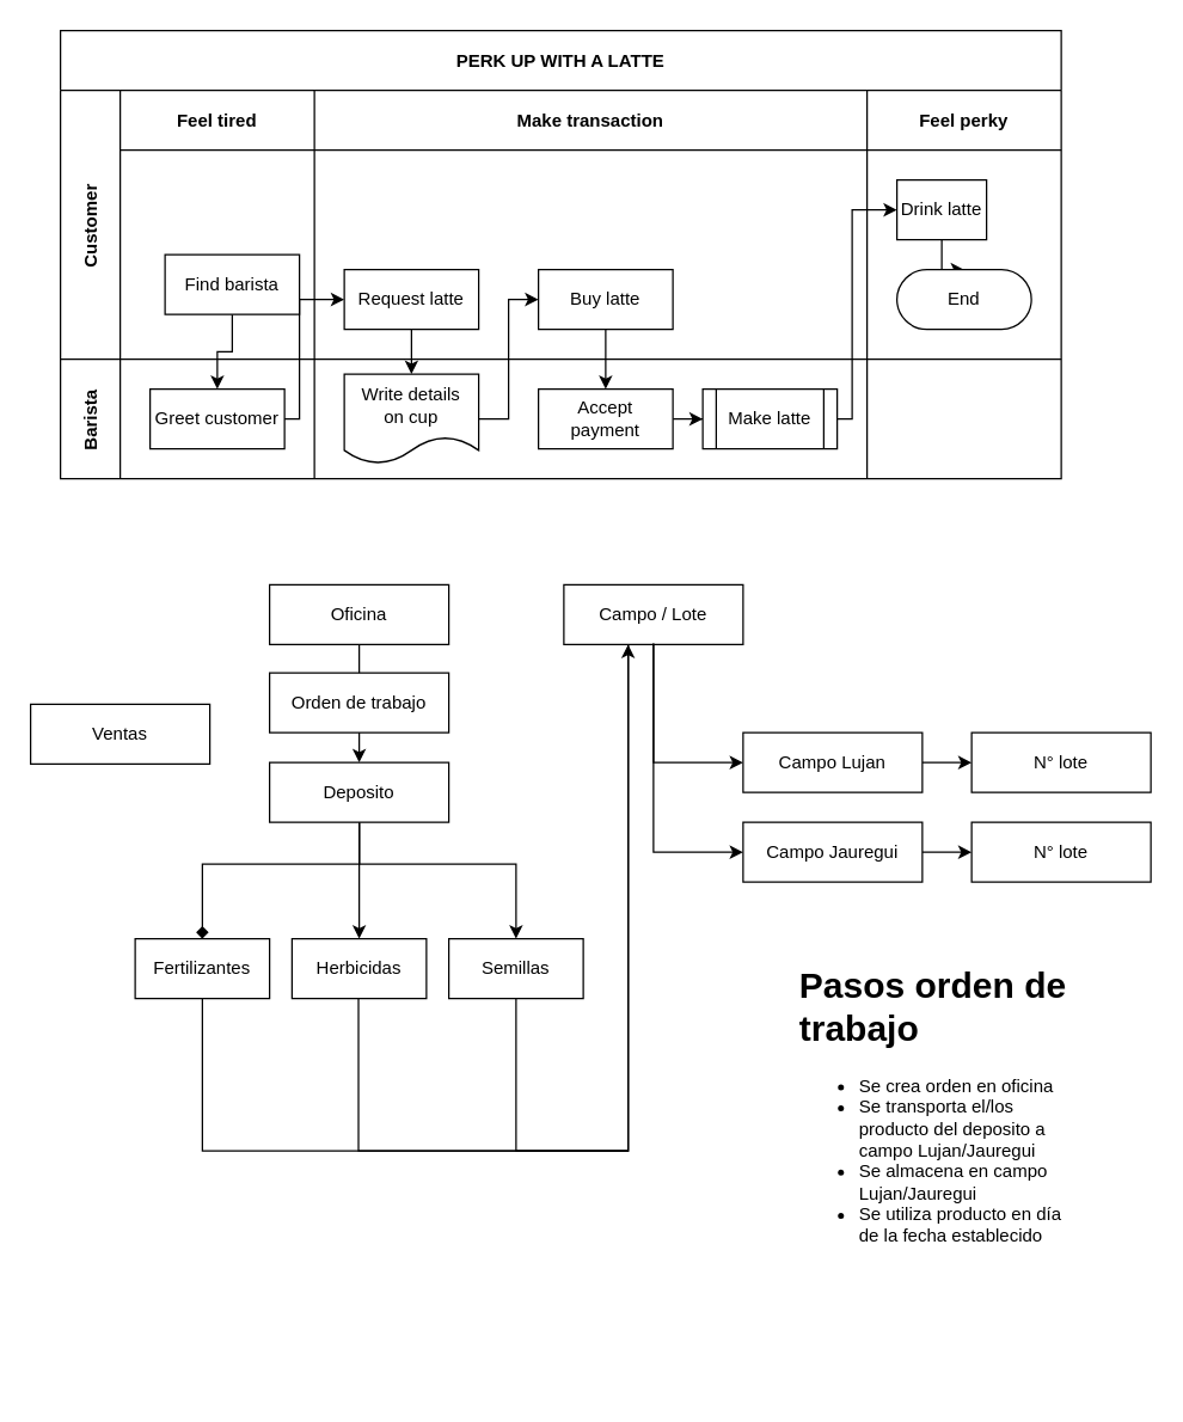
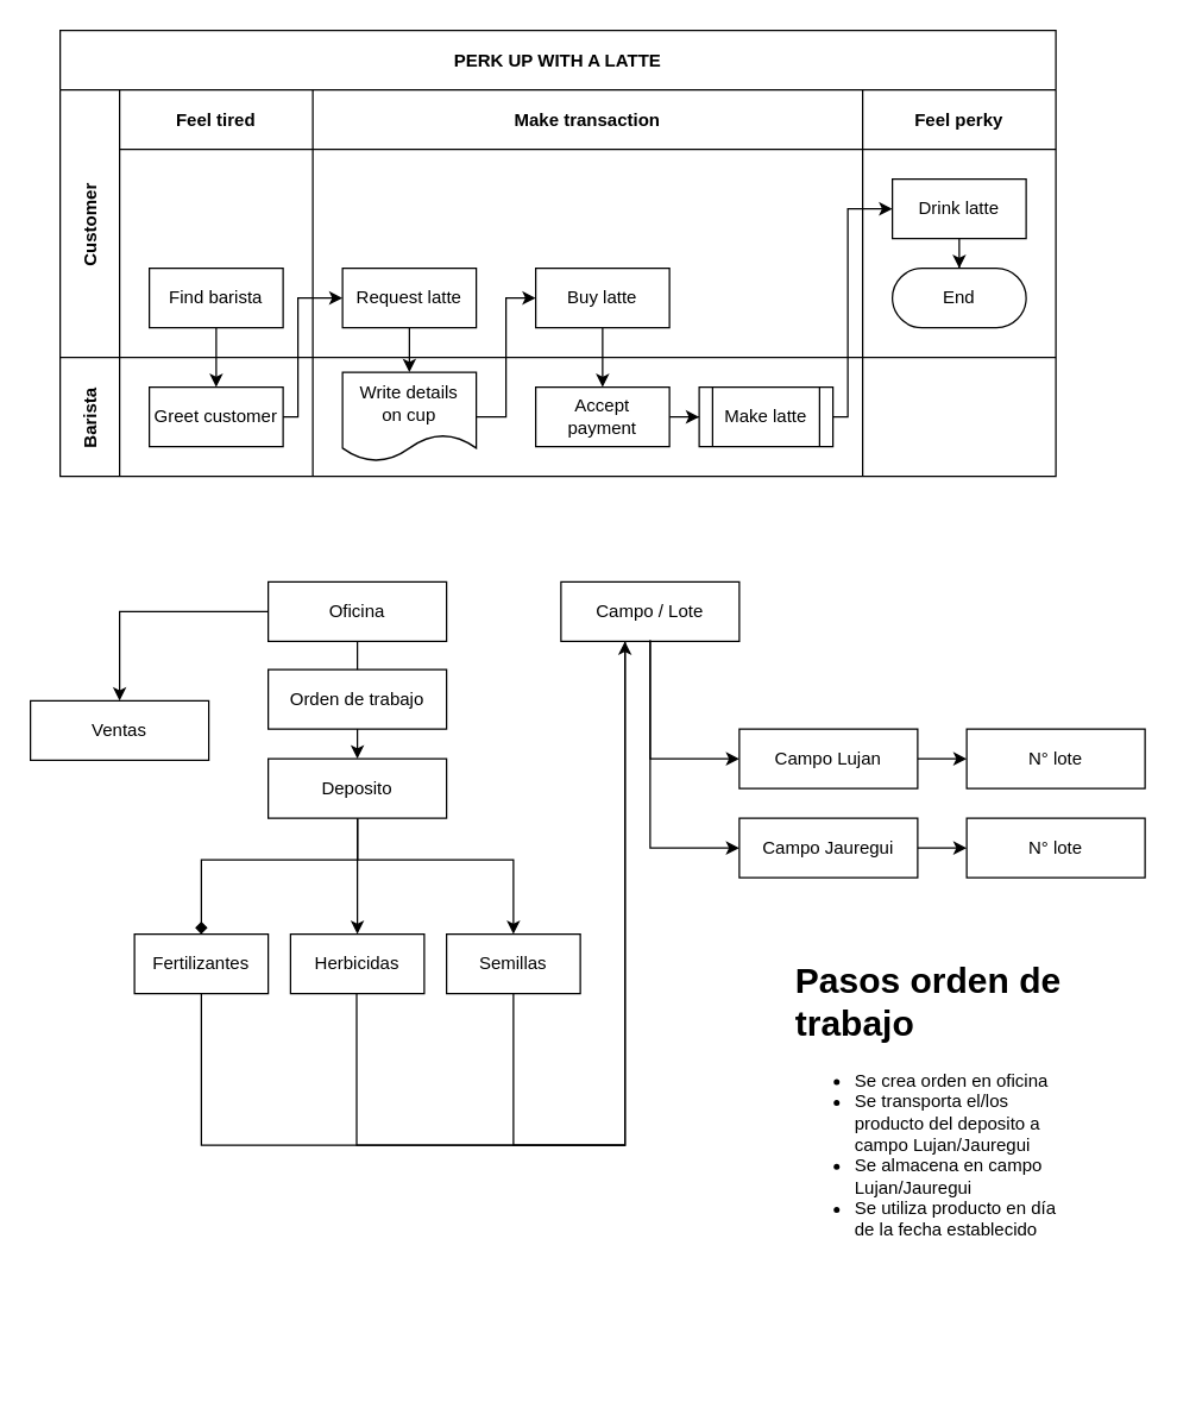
  <mxCell id="0" />
  <mxCell id="1" parent="0" />
  <mxCell id="2" value="PERK UP WITH A LATTE" style="shape=table;childLayout=tableLayout;startSize=40;collapsible=0;recursiveResize=0;expand=0;fillColor=none;fontStyle=1" parent="1" vertex="1"><mxGeometry x="40" y="20" width="670" height="300" as="geometry" /></mxCell>
  <mxCell id="3" value="" style="edgeStyle=orthogonalEdgeStyle;rounded=0;orthogonalLoop=1;jettySize=auto;html=1;" parent="2" source="6" target="16" edge="1"><mxGeometry relative="1" as="geometry" /></mxCell>
  <mxCell id="4" value="Customer" style="shape=tableRow;horizontal=0;swimlaneHead=0;swimlaneBody=0;top=0;left=0;bottom=0;right=0;fillColor=none;points=[[0,0.5],[1,0.5]];portConstraint=eastwest;startSize=40;collapsible=0;recursiveResize=0;expand=0;fontStyle=1;" parent="2" vertex="1"><mxGeometry y="40" width="670" height="180" as="geometry" /></mxCell>
  <mxCell id="5" value="Feel tired" style="swimlane;swimlaneHead=0;swimlaneBody=0;connectable=0;fillColor=none;startSize=40;collapsible=0;recursiveResize=0;expand=0;fontStyle=1;" parent="4" vertex="1"><mxGeometry x="40" width="130" height="180" as="geometry" /></mxCell>
- <mxCell id="6" value="Find barista" style="rounded=0;whiteSpace=wrap;html=1;" parent="5" vertex="1"><mxGeometry x="30" y="110" width="90" height="40" as="geometry" /></mxCell>
+ <mxCell id="6" value="Find barista" style="rounded=0;whiteSpace=wrap;html=1;" parent="5" vertex="1"><mxGeometry x="20" y="120" width="90" height="40" as="geometry" /></mxCell>
  <mxCell id="7" value="Make transaction" style="swimlane;swimlaneHead=0;swimlaneBody=0;connectable=0;fillColor=none;startSize=40;collapsible=0;recursiveResize=0;expand=0;fontStyle=1;" parent="4" vertex="1"><mxGeometry x="170" width="370" height="180" as="geometry" /></mxCell>
  <mxCell id="8" value="Request latte" style="rounded=0;whiteSpace=wrap;html=1;" parent="7" vertex="1"><mxGeometry x="20" y="120" width="90" height="40" as="geometry" /></mxCell>
  <mxCell id="9" value="Buy latte" style="rounded=0;whiteSpace=wrap;html=1;" parent="7" vertex="1"><mxGeometry x="150" y="120" width="90" height="40" as="geometry" /></mxCell>
  <mxCell id="10" value="Feel perky" style="swimlane;swimlaneHead=0;swimlaneBody=0;connectable=0;fillColor=none;startSize=40;collapsible=0;recursiveResize=0;expand=0;fontStyle=1;" parent="4" vertex="1"><mxGeometry x="540" width="130" height="180" as="geometry" /></mxCell>
  <mxCell id="11" style="edgeStyle=orthogonalEdgeStyle;rounded=0;orthogonalLoop=1;jettySize=auto;html=1;" parent="10" source="12" target="13" edge="1"><mxGeometry relative="1" as="geometry" /></mxCell>
- <mxCell id="12" value="Drink latte" style="rounded=0;whiteSpace=wrap;html=1;" parent="10" vertex="1"><mxGeometry x="20" y="60" width="60" height="40" as="geometry" /></mxCell>
+ <mxCell id="12" value="Drink latte" style="rounded=0;whiteSpace=wrap;html=1;" parent="10" vertex="1"><mxGeometry x="20" y="60" width="90" height="40" as="geometry" /></mxCell>
  <mxCell id="13" value="End" style="rounded=1;whiteSpace=wrap;html=1;arcSize=50;" parent="10" vertex="1"><mxGeometry x="20" y="120" width="90" height="40" as="geometry" /></mxCell>
  <mxCell id="14" value="Barista" style="shape=tableRow;horizontal=0;swimlaneHead=0;swimlaneBody=0;top=0;left=0;bottom=0;right=0;fillColor=none;points=[[0,0.5],[1,0.5]];portConstraint=eastwest;startSize=40;collapsible=0;recursiveResize=0;expand=0;fontStyle=1;" parent="2" vertex="1"><mxGeometry y="220" width="670" height="80" as="geometry" /></mxCell>
  <mxCell id="15" value="" style="swimlane;swimlaneHead=0;swimlaneBody=0;connectable=0;fillColor=none;startSize=0;collapsible=0;recursiveResize=0;expand=0;fontStyle=1;" parent="14" vertex="1"><mxGeometry x="40" width="130" height="80" as="geometry" /></mxCell>
  <mxCell id="16" value="Greet customer" style="rounded=0;whiteSpace=wrap;html=1;" parent="15" vertex="1"><mxGeometry x="20" y="20" width="90" height="40" as="geometry" /></mxCell>
  <mxCell id="17" value="" style="swimlane;swimlaneHead=0;swimlaneBody=0;connectable=0;fillColor=none;startSize=0;collapsible=0;recursiveResize=0;expand=0;fontStyle=1;" parent="14" vertex="1"><mxGeometry x="170" width="370" height="80" as="geometry" /></mxCell>
  <mxCell id="18" value="" style="edgeStyle=orthogonalEdgeStyle;rounded=0;orthogonalLoop=1;jettySize=auto;html=1;" parent="17" source="19" target="21" edge="1"><mxGeometry relative="1" as="geometry" /></mxCell>
  <mxCell id="19" value="Accept&lt;br&gt;payment" style="rounded=0;whiteSpace=wrap;html=1;" parent="17" vertex="1"><mxGeometry x="150" y="20" width="90" height="40" as="geometry" /></mxCell>
  <mxCell id="20" value="Write details&lt;br&gt;on cup" style="shape=document;whiteSpace=wrap;html=1;boundedLbl=1;" parent="17" vertex="1"><mxGeometry x="20" y="10" width="90" height="60" as="geometry" /></mxCell>
  <mxCell id="21" value="Make latte" style="shape=process;whiteSpace=wrap;html=1;backgroundOutline=1;" parent="17" vertex="1"><mxGeometry x="260" y="20" width="90" height="40" as="geometry" /></mxCell>
  <mxCell id="22" value="" style="swimlane;swimlaneHead=0;swimlaneBody=0;connectable=0;fillColor=none;startSize=0;collapsible=0;recursiveResize=0;expand=0;fontStyle=1;" parent="14" vertex="1"><mxGeometry x="540" width="130" height="80" as="geometry" /></mxCell>
  <mxCell id="23" value="" style="edgeStyle=orthogonalEdgeStyle;rounded=0;orthogonalLoop=1;jettySize=auto;html=1;" parent="2" source="16" target="8" edge="1"><mxGeometry relative="1" as="geometry"><Array as="points"><mxPoint x="160" y="260" /><mxPoint x="160" y="180" /></Array></mxGeometry></mxCell>
  <mxCell id="24" value="" style="edgeStyle=orthogonalEdgeStyle;rounded=0;orthogonalLoop=1;jettySize=auto;html=1;" parent="2" source="8" target="20" edge="1"><mxGeometry relative="1" as="geometry" /></mxCell>
  <mxCell id="25" value="" style="edgeStyle=orthogonalEdgeStyle;rounded=0;orthogonalLoop=1;jettySize=auto;html=1;" parent="2" source="20" target="9" edge="1"><mxGeometry relative="1" as="geometry"><Array as="points"><mxPoint x="300" y="260" /><mxPoint x="300" y="180" /></Array></mxGeometry></mxCell>
  <mxCell id="26" value="" style="edgeStyle=orthogonalEdgeStyle;rounded=0;orthogonalLoop=1;jettySize=auto;html=1;" parent="2" source="9" target="19" edge="1"><mxGeometry relative="1" as="geometry" /></mxCell>
  <mxCell id="27" style="edgeStyle=orthogonalEdgeStyle;rounded=0;orthogonalLoop=1;jettySize=auto;html=1;" parent="2" source="21" target="12" edge="1"><mxGeometry relative="1" as="geometry"><Array as="points"><mxPoint x="530" y="260" /><mxPoint x="530" y="120" /></Array></mxGeometry></mxCell>
  <mxCell id="28" value="" style="edgeStyle=orthogonalEdgeStyle;rounded=0;orthogonalLoop=1;jettySize=auto;html=1;" edge="1" parent="1" source="31" target="38"><mxGeometry relative="1" as="geometry"><Array as="points"><mxPoint x="240" y="578" /><mxPoint x="345" y="578" /></Array></mxGeometry></mxCell>
  <mxCell id="29" value="" style="edgeStyle=orthogonalEdgeStyle;rounded=0;orthogonalLoop=1;jettySize=auto;html=1;endArrow=diamond;" edge="1" parent="1" source="31" target="35"><mxGeometry relative="1" as="geometry"><Array as="points"><mxPoint x="240" y="578" /><mxPoint x="135" y="578" /></Array></mxGeometry></mxCell>
  <mxCell id="30" value="" style="edgeStyle=orthogonalEdgeStyle;rounded=0;orthogonalLoop=1;jettySize=auto;html=1;" edge="1" parent="1" source="31" target="36"><mxGeometry relative="1" as="geometry" /></mxCell>
  <mxCell id="31" value="Deposito" style="rounded=0;whiteSpace=wrap;html=1;" vertex="1" parent="1"><mxGeometry x="180" y="510" width="120" height="40" as="geometry" /></mxCell>
  <mxCell id="32" value="" style="edgeStyle=orthogonalEdgeStyle;rounded=0;orthogonalLoop=1;jettySize=auto;html=1;" edge="1" parent="1" source="33" target="39"><mxGeometry relative="1" as="geometry" /></mxCell>
  <mxCell id="33" value="Campo Jauregui" style="rounded=0;whiteSpace=wrap;html=1;" vertex="1" parent="1"><mxGeometry x="497" y="550" width="120" height="40" as="geometry" /></mxCell>
  <mxCell id="34" value="" style="edgeStyle=orthogonalEdgeStyle;rounded=0;orthogonalLoop=1;jettySize=auto;html=1;entryX=0;entryY=0.5;entryDx=0;entryDy=0;" edge="1" parent="1" source="35" target="45"><mxGeometry relative="1" as="geometry"><mxPoint x="135" y="780" as="targetPoint" /><Array as="points"><mxPoint x="135" y="770" /><mxPoint x="420" y="770" /><mxPoint x="420" y="411" /></Array></mxGeometry></mxCell>
  <mxCell id="35" value="Fertilizantes" style="rounded=0;whiteSpace=wrap;html=1;" vertex="1" parent="1"><mxGeometry x="90" y="628" width="90" height="40" as="geometry" /></mxCell>
  <mxCell id="36" value="Herbicidas" style="rounded=0;whiteSpace=wrap;html=1;" vertex="1" parent="1"><mxGeometry x="195" y="628" width="90" height="40" as="geometry" /></mxCell>
  <mxCell id="37" value="" style="edgeStyle=orthogonalEdgeStyle;rounded=0;orthogonalLoop=1;jettySize=auto;html=1;entryX=0;entryY=0.5;entryDx=0;entryDy=0;" edge="1" parent="1" source="38" target="45"><mxGeometry relative="1" as="geometry"><Array as="points"><mxPoint x="345" y="770" /><mxPoint x="420" y="770" /><mxPoint x="420" y="411" /></Array></mxGeometry></mxCell>
  <mxCell id="38" value="Semillas" style="rounded=0;whiteSpace=wrap;html=1;" vertex="1" parent="1"><mxGeometry x="300" y="628" width="90" height="40" as="geometry" /></mxCell>
  <mxCell id="39" value="N° lote" style="rounded=0;whiteSpace=wrap;html=1;" vertex="1" parent="1"><mxGeometry x="650" y="550" width="120" height="40" as="geometry" /></mxCell>
  <mxCell id="40" value="" style="edgeStyle=orthogonalEdgeStyle;rounded=0;orthogonalLoop=1;jettySize=auto;html=1;" edge="1" parent="1" source="42" target="31"><mxGeometry relative="1" as="geometry" /></mxCell>
+ <mxCell id="41" value="" style="edgeStyle=orthogonalEdgeStyle;rounded=0;orthogonalLoop=1;jettySize=auto;html=1;" edge="1" parent="1" source="42" target="43"><mxGeometry relative="1" as="geometry" /></mxCell>
  <mxCell id="42" value="Oficina" style="rounded=0;whiteSpace=wrap;html=1;" vertex="1" parent="1"><mxGeometry x="180" y="391" width="120" height="40" as="geometry" /></mxCell>
  <mxCell id="43" value="Ventas" style="rounded=0;whiteSpace=wrap;html=1;" vertex="1" parent="1"><mxGeometry x="20" y="471" width="120" height="40" as="geometry" /></mxCell>
  <mxCell id="44" value="" style="edgeStyle=orthogonalEdgeStyle;rounded=0;orthogonalLoop=1;jettySize=auto;html=1;" edge="1" parent="1" source="45" target="48"><mxGeometry relative="1" as="geometry"><mxPoint x="577" y="411" as="targetPoint" /><Array as="points"><mxPoint x="437" y="510" /></Array></mxGeometry></mxCell>
  <mxCell id="45" value="Campo / Lote" style="rounded=0;whiteSpace=wrap;html=1;" vertex="1" parent="1"><mxGeometry x="377" y="391" width="120" height="40" as="geometry" /></mxCell>
  <mxCell id="46" value="" style="edgeStyle=orthogonalEdgeStyle;rounded=0;orthogonalLoop=1;jettySize=auto;html=1;" edge="1" parent="1" target="45"><mxGeometry relative="1" as="geometry"><mxPoint x="239.5" y="668" as="sourcePoint" /><mxPoint x="239.5" y="748" as="targetPoint" /><Array as="points"><mxPoint x="240" y="770" /><mxPoint x="420" y="770" /></Array></mxGeometry></mxCell>
  <mxCell id="47" value="" style="edgeStyle=orthogonalEdgeStyle;rounded=0;orthogonalLoop=1;jettySize=auto;html=1;" edge="1" parent="1" source="48" target="49"><mxGeometry relative="1" as="geometry" /></mxCell>
  <mxCell id="48" value="Campo Lujan" style="rounded=0;whiteSpace=wrap;html=1;" vertex="1" parent="1"><mxGeometry x="497" y="490" width="120" height="40" as="geometry" /></mxCell>
  <mxCell id="49" value="N°&amp;nbsp;lote" style="rounded=0;whiteSpace=wrap;html=1;" vertex="1" parent="1"><mxGeometry x="650" y="490" width="120" height="40" as="geometry" /></mxCell>
  <mxCell id="50" value="&lt;h1&gt;Pasos orden de trabajo&lt;/h1&gt;&lt;p&gt;&lt;/p&gt;&lt;ul&gt;&lt;li&gt;Se crea orden en oficina&lt;/li&gt;&lt;li&gt;Se transporta el/los producto del deposito a campo Lujan/Jauregui&lt;/li&gt;&lt;li&gt;Se almacena en campo Lujan/Jauregui&lt;/li&gt;&lt;li&gt;Se utiliza producto en día de la fecha establecido&lt;/li&gt;&lt;/ul&gt;&lt;p&gt;&lt;/p&gt;" style="text;html=1;strokeColor=none;fillColor=none;spacing=5;spacingTop=-20;whiteSpace=wrap;overflow=hidden;rounded=0;" vertex="1" parent="1"><mxGeometry x="530" y="640" width="200" height="290" as="geometry" /></mxCell>
  <mxCell id="51" value="Orden de trabajo" style="rounded=0;whiteSpace=wrap;html=1;" vertex="1" parent="1"><mxGeometry x="180" y="450" width="120" height="40" as="geometry" /></mxCell>
  <mxCell id="52" value="" style="edgeStyle=orthogonalEdgeStyle;rounded=0;orthogonalLoop=1;jettySize=auto;html=1;" edge="1" parent="1" target="33"><mxGeometry relative="1" as="geometry"><mxPoint x="437" y="430" as="sourcePoint" /><mxPoint x="497" y="569.5" as="targetPoint" /><Array as="points"><mxPoint x="437" y="570" /></Array></mxGeometry></mxCell>
